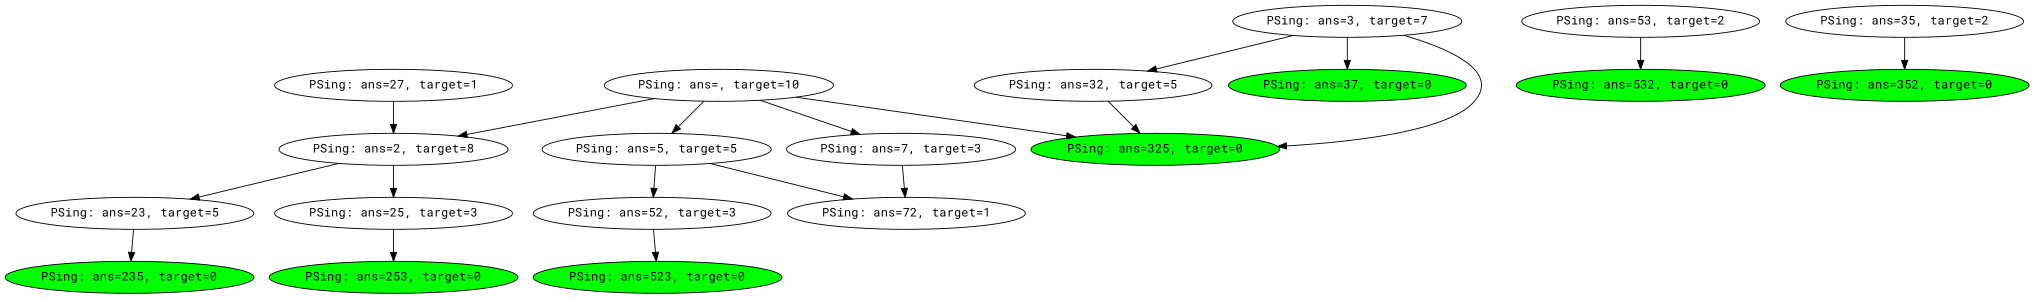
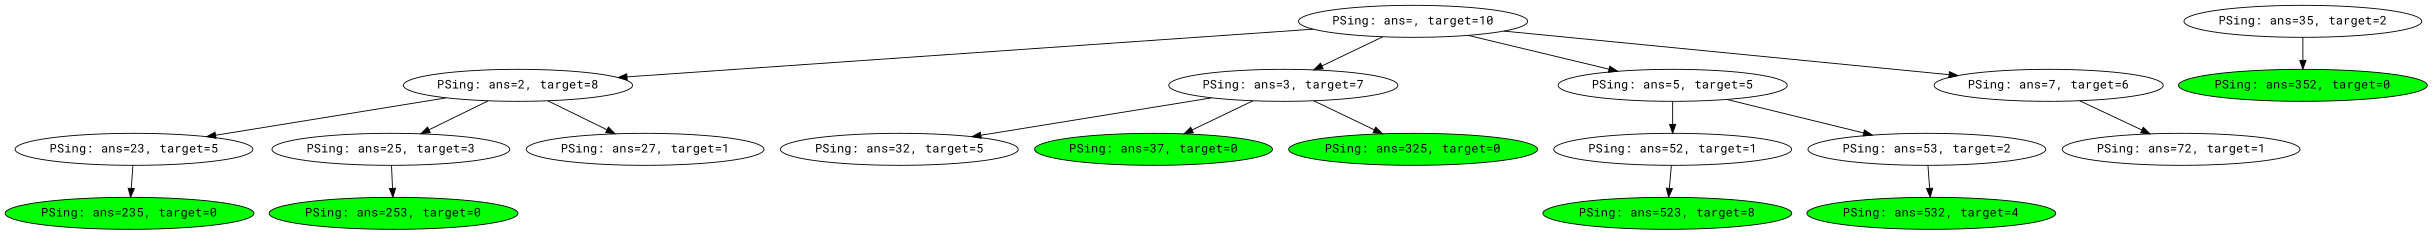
  digraph {
    fontname="Roboto Mono"
    node [fontname="Roboto Mono"]
    edge [fontname="Roboto Mono"]
    n1 [label="PSing: ans=, target=10"]
    n2 [label="PSing: ans=2, target=8"]
    n3 [label="PSing: ans=3, target=7"]
    n4 [label="PSing: ans=5, target=5"]
-   n5 [label="PSing: ans=7, target=3"]
+   n5 [label="PSing: ans=7, target=6"]
    n6 [label="PSing: ans=23, target=5"]
    n7 [label="PSing: ans=25, target=3"]
    n8 [label="PSing: ans=27, target=1"]
    n9 [label="PSing: ans=32, target=5"]
    n10 [fillcolor=green label="PSing: ans=37, target=0" style=filled]
    n11 [fillcolor=green label="PSing: ans=325, target=0" style=filled]
-   n12 [label="PSing: ans=52, target=3"]
+   n12 [label="PSing: ans=52, target=1"]
    n13 [label="PSing: ans=53, target=2"]
    n14 [label="PSing: ans=72, target=1"]
    n15 [fillcolor=green label="PSing: ans=235, target=0" style=filled]
    n16 [fillcolor=green label="PSing: ans=253, target=0" style=filled]
    n17 [label="PSing: ans=35, target=2"]
    n18 [fillcolor=green label="PSing: ans=352, target=0" style=filled]
-   n19 [fillcolor=green label="PSing: ans=523, target=0" style=filled]
-   n20 [fillcolor=green label="PSing: ans=532, target=0" style=filled]
+   n19 [fillcolor=green label="PSing: ans=523, target=8" style=filled]
+   n20 [fillcolor=green label="PSing: ans=532, target=4" style=filled]
    n1 -> n2
-   n1 -> n11
+   n1 -> n3
    n1 -> n4
    n1 -> n5
    n2 -> n6
    n2 -> n7
-   n8 -> n2
+   n2 -> n8
    n3 -> n9
    n3 -> n10
    n3 -> n11
    n4 -> n12
-   n4 -> n14
+   n4 -> n13
    n5 -> n14
    n6 -> n15
    n7 -> n16
-   n9 -> n11
    n12 -> n19
    n13 -> n20
    n17 -> n18
  }
